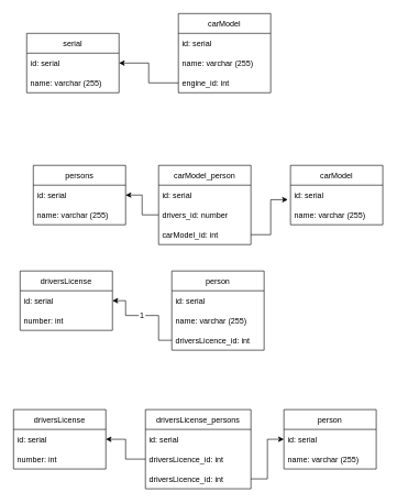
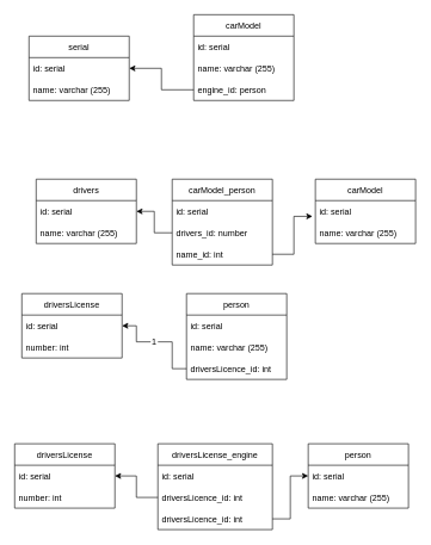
  <mxCell id="0" />
  <mxCell id="1" parent="0" />
  <mxCell id="2" value="carModel" style="swimlane;fontStyle=0;childLayout=stackLayout;horizontal=1;startSize=30;horizontalStack=0;resizeParent=1;resizeParentMax=0;resizeLast=0;collapsible=1;marginBottom=0;" vertex="1" parent="1"><mxGeometry x="270" y="20" width="140" height="120" as="geometry"><mxRectangle x="340" y="180" width="90" height="30" as="alternateBounds" /></mxGeometry></mxCell>
  <mxCell id="3" value="id: serial" style="text;strokeColor=none;fillColor=none;align=left;verticalAlign=middle;spacingLeft=4;spacingRight=4;overflow=hidden;points=[[0,0.5],[1,0.5]];portConstraint=eastwest;rotatable=0;" vertex="1" parent="2"><mxGeometry y="30" width="140" height="30" as="geometry" /></mxCell>
  <mxCell id="4" value="name: varchar (255)" style="text;strokeColor=none;fillColor=none;align=left;verticalAlign=middle;spacingLeft=4;spacingRight=4;overflow=hidden;points=[[0,0.5],[1,0.5]];portConstraint=eastwest;rotatable=0;" vertex="1" parent="2"><mxGeometry y="60" width="140" height="30" as="geometry" /></mxCell>
- <mxCell id="5" value="engine_id: int" style="text;strokeColor=none;fillColor=none;align=left;verticalAlign=middle;spacingLeft=4;spacingRight=4;overflow=hidden;points=[[0,0.5],[1,0.5]];portConstraint=eastwest;rotatable=0;" vertex="1" parent="2"><mxGeometry y="90" width="140" height="30" as="geometry" /></mxCell>
+ <mxCell id="5" value="engine_id: person" style="text;strokeColor=none;fillColor=none;align=left;verticalAlign=middle;spacingLeft=4;spacingRight=4;overflow=hidden;points=[[0,0.5],[1,0.5]];portConstraint=eastwest;rotatable=0;" vertex="1" parent="2"><mxGeometry y="90" width="140" height="30" as="geometry" /></mxCell>
  <mxCell id="6" value="serial" style="swimlane;fontStyle=0;childLayout=stackLayout;horizontal=1;startSize=30;horizontalStack=0;resizeParent=1;resizeParentMax=0;resizeLast=0;collapsible=1;marginBottom=0;" vertex="1" parent="1"><mxGeometry x="40" y="50" width="140" height="90" as="geometry"><mxRectangle x="110" y="210" width="80" height="30" as="alternateBounds" /></mxGeometry></mxCell>
  <mxCell id="7" value="id: serial" style="text;strokeColor=none;fillColor=none;align=left;verticalAlign=middle;spacingLeft=4;spacingRight=4;overflow=hidden;points=[[0,0.5],[1,0.5]];portConstraint=eastwest;rotatable=0;" vertex="1" parent="6"><mxGeometry y="30" width="140" height="30" as="geometry" /></mxCell>
  <mxCell id="8" value="name: varchar (255)" style="text;strokeColor=none;fillColor=none;align=left;verticalAlign=middle;spacingLeft=4;spacingRight=4;overflow=hidden;points=[[0,0.5],[1,0.5]];portConstraint=eastwest;rotatable=0;" vertex="1" parent="6"><mxGeometry y="60" width="140" height="30" as="geometry" /></mxCell>
  <mxCell id="9" style="edgeStyle=orthogonalEdgeStyle;rounded=0;orthogonalLoop=1;jettySize=auto;html=1;entryX=1;entryY=0.5;entryDx=0;entryDy=0;" edge="1" parent="1" source="5" target="7"><mxGeometry relative="1" as="geometry" /></mxCell>
  <mxCell id="10" value="driversLicense" style="swimlane;fontStyle=0;childLayout=stackLayout;horizontal=1;startSize=30;horizontalStack=0;resizeParent=1;resizeParentMax=0;resizeLast=0;collapsible=1;marginBottom=0;" vertex="1" parent="1"><mxGeometry x="30" y="410" width="140" height="90" as="geometry" /></mxCell>
  <mxCell id="11" value="id: serial" style="text;strokeColor=none;fillColor=none;align=left;verticalAlign=middle;spacingLeft=4;spacingRight=4;overflow=hidden;points=[[0,0.5],[1,0.5]];portConstraint=eastwest;rotatable=0;" vertex="1" parent="10"><mxGeometry y="30" width="140" height="30" as="geometry" /></mxCell>
  <mxCell id="12" value="number: int" style="text;strokeColor=none;fillColor=none;align=left;verticalAlign=middle;spacingLeft=4;spacingRight=4;overflow=hidden;points=[[0,0.5],[1,0.5]];portConstraint=eastwest;rotatable=0;" vertex="1" parent="10"><mxGeometry y="60" width="140" height="30" as="geometry" /></mxCell>
  <mxCell id="13" value="person" style="swimlane;fontStyle=0;childLayout=stackLayout;horizontal=1;startSize=30;horizontalStack=0;resizeParent=1;resizeParentMax=0;resizeLast=0;collapsible=1;marginBottom=0;" vertex="1" parent="1"><mxGeometry x="260" y="410" width="140" height="120" as="geometry" /></mxCell>
  <mxCell id="14" value="id: serial" style="text;strokeColor=none;fillColor=none;align=left;verticalAlign=middle;spacingLeft=4;spacingRight=4;overflow=hidden;points=[[0,0.5],[1,0.5]];portConstraint=eastwest;rotatable=0;" vertex="1" parent="13"><mxGeometry y="30" width="140" height="30" as="geometry" /></mxCell>
  <mxCell id="15" value="name: varchar (255)" style="text;strokeColor=none;fillColor=none;align=left;verticalAlign=middle;spacingLeft=4;spacingRight=4;overflow=hidden;points=[[0,0.5],[1,0.5]];portConstraint=eastwest;rotatable=0;" vertex="1" parent="13"><mxGeometry y="60" width="140" height="30" as="geometry" /></mxCell>
  <mxCell id="16" value="driversLicence_id: int" style="text;strokeColor=none;fillColor=none;align=left;verticalAlign=middle;spacingLeft=4;spacingRight=4;overflow=hidden;points=[[0,0.5],[1,0.5]];portConstraint=eastwest;rotatable=0;" vertex="1" parent="13"><mxGeometry y="90" width="140" height="30" as="geometry" /></mxCell>
  <mxCell id="17" value="person" style="swimlane;fontStyle=0;childLayout=stackLayout;horizontal=1;startSize=30;horizontalStack=0;resizeParent=1;resizeParentMax=0;resizeLast=0;collapsible=1;marginBottom=0;" vertex="1" parent="1"><mxGeometry x="430" y="620" width="140" height="90" as="geometry" /></mxCell>
  <mxCell id="18" value="id: serial" style="text;strokeColor=none;fillColor=none;align=left;verticalAlign=middle;spacingLeft=4;spacingRight=4;overflow=hidden;points=[[0,0.5],[1,0.5]];portConstraint=eastwest;rotatable=0;" vertex="1" parent="17"><mxGeometry y="30" width="140" height="30" as="geometry" /></mxCell>
  <mxCell id="19" value="name: varchar (255)" style="text;strokeColor=none;fillColor=none;align=left;verticalAlign=middle;spacingLeft=4;spacingRight=4;overflow=hidden;points=[[0,0.5],[1,0.5]];portConstraint=eastwest;rotatable=0;" vertex="1" parent="17"><mxGeometry y="60" width="140" height="30" as="geometry" /></mxCell>
  <mxCell id="20" value="driversLicense" style="swimlane;fontStyle=0;childLayout=stackLayout;horizontal=1;startSize=30;horizontalStack=0;resizeParent=1;resizeParentMax=0;resizeLast=0;collapsible=1;marginBottom=0;" vertex="1" parent="1"><mxGeometry x="20" y="620" width="140" height="90" as="geometry" /></mxCell>
  <mxCell id="21" value="id: serial" style="text;strokeColor=none;fillColor=none;align=left;verticalAlign=middle;spacingLeft=4;spacingRight=4;overflow=hidden;points=[[0,0.5],[1,0.5]];portConstraint=eastwest;rotatable=0;" vertex="1" parent="20"><mxGeometry y="30" width="140" height="30" as="geometry" /></mxCell>
  <mxCell id="22" value="number: int" style="text;strokeColor=none;fillColor=none;align=left;verticalAlign=middle;spacingLeft=4;spacingRight=4;overflow=hidden;points=[[0,0.5],[1,0.5]];portConstraint=eastwest;rotatable=0;" vertex="1" parent="20"><mxGeometry y="60" width="140" height="30" as="geometry" /></mxCell>
- <mxCell id="23" value="driversLicense_persons" style="swimlane;fontStyle=0;childLayout=stackLayout;horizontal=1;startSize=30;horizontalStack=0;resizeParent=1;resizeParentMax=0;resizeLast=0;collapsible=1;marginBottom=0;" vertex="1" parent="1"><mxGeometry x="220" y="620" width="160" height="120" as="geometry" /></mxCell>
+ <mxCell id="23" value="driversLicense_engine" style="swimlane;fontStyle=0;childLayout=stackLayout;horizontal=1;startSize=30;horizontalStack=0;resizeParent=1;resizeParentMax=0;resizeLast=0;collapsible=1;marginBottom=0;" vertex="1" parent="1"><mxGeometry x="220" y="620" width="160" height="120" as="geometry" /></mxCell>
  <mxCell id="24" value="id: serial" style="text;strokeColor=none;fillColor=none;align=left;verticalAlign=middle;spacingLeft=4;spacingRight=4;overflow=hidden;points=[[0,0.5],[1,0.5]];portConstraint=eastwest;rotatable=0;" vertex="1" parent="23"><mxGeometry y="30" width="160" height="30" as="geometry" /></mxCell>
  <mxCell id="25" value="driversLicence_id: int" style="text;strokeColor=none;fillColor=none;align=left;verticalAlign=middle;spacingLeft=4;spacingRight=4;overflow=hidden;points=[[0,0.5],[1,0.5]];portConstraint=eastwest;rotatable=0;" vertex="1" parent="23"><mxGeometry y="60" width="160" height="30" as="geometry" /></mxCell>
  <mxCell id="26" value="driversLicence_id: int" style="text;strokeColor=none;fillColor=none;align=left;verticalAlign=middle;spacingLeft=4;spacingRight=4;overflow=hidden;points=[[0,0.5],[1,0.5]];portConstraint=eastwest;rotatable=0;" vertex="1" parent="23"><mxGeometry y="90" width="160" height="30" as="geometry" /></mxCell>
  <mxCell id="27" style="edgeStyle=orthogonalEdgeStyle;rounded=0;orthogonalLoop=1;jettySize=auto;html=1;exitX=0;exitY=0.5;exitDx=0;exitDy=0;entryX=1;entryY=0.5;entryDx=0;entryDy=0;startArrow=none;" edge="1" parent="1" source="28" target="11"><mxGeometry relative="1" as="geometry" /></mxCell>
  <mxCell id="28" value="1" style="text;html=1;strokeColor=none;fillColor=none;align=center;verticalAlign=middle;whiteSpace=wrap;rounded=0;" vertex="1" parent="1"><mxGeometry x="210" y="470" width="10" height="15" as="geometry" /></mxCell>
  <mxCell id="29" value="" style="edgeStyle=orthogonalEdgeStyle;rounded=0;orthogonalLoop=1;jettySize=auto;html=1;exitX=0;exitY=0.5;exitDx=0;exitDy=0;entryX=1;entryY=0.5;entryDx=0;entryDy=0;endArrow=none;" edge="1" parent="1" source="16" target="28"><mxGeometry relative="1" as="geometry"><mxPoint x="260" y="515" as="sourcePoint" /><mxPoint x="170" y="455" as="targetPoint" /></mxGeometry></mxCell>
  <mxCell id="30" style="edgeStyle=orthogonalEdgeStyle;rounded=0;orthogonalLoop=1;jettySize=auto;html=1;exitX=1;exitY=0.5;exitDx=0;exitDy=0;entryX=0;entryY=0.5;entryDx=0;entryDy=0;" edge="1" parent="1" source="26" target="18"><mxGeometry relative="1" as="geometry" /></mxCell>
  <mxCell id="31" style="edgeStyle=orthogonalEdgeStyle;rounded=0;orthogonalLoop=1;jettySize=auto;html=1;exitX=0;exitY=0.5;exitDx=0;exitDy=0;entryX=1;entryY=0.5;entryDx=0;entryDy=0;" edge="1" parent="1" source="25" target="21"><mxGeometry relative="1" as="geometry" /></mxCell>
  <mxCell id="32" value="carModel" style="swimlane;fontStyle=0;childLayout=stackLayout;horizontal=1;startSize=30;horizontalStack=0;resizeParent=1;resizeParentMax=0;resizeLast=0;collapsible=1;marginBottom=0;" vertex="1" parent="1"><mxGeometry x="440" y="250" width="140" height="90" as="geometry"><mxRectangle x="340" y="180" width="90" height="30" as="alternateBounds" /></mxGeometry></mxCell>
  <mxCell id="33" value="id: serial" style="text;strokeColor=none;fillColor=none;align=left;verticalAlign=middle;spacingLeft=4;spacingRight=4;overflow=hidden;points=[[0,0.5],[1,0.5]];portConstraint=eastwest;rotatable=0;" vertex="1" parent="32"><mxGeometry y="30" width="140" height="30" as="geometry" /></mxCell>
  <mxCell id="34" value="name: varchar (255)" style="text;strokeColor=none;fillColor=none;align=left;verticalAlign=middle;spacingLeft=4;spacingRight=4;overflow=hidden;points=[[0,0.5],[1,0.5]];portConstraint=eastwest;rotatable=0;" vertex="1" parent="32"><mxGeometry y="60" width="140" height="30" as="geometry" /></mxCell>
- <mxCell id="35" value="persons" style="swimlane;fontStyle=0;childLayout=stackLayout;horizontal=1;startSize=30;horizontalStack=0;resizeParent=1;resizeParentMax=0;resizeLast=0;collapsible=1;marginBottom=0;" vertex="1" parent="1"><mxGeometry x="50" y="250" width="140" height="90" as="geometry"><mxRectangle x="110" y="210" width="80" height="30" as="alternateBounds" /></mxGeometry></mxCell>
+ <mxCell id="35" value="drivers" style="swimlane;fontStyle=0;childLayout=stackLayout;horizontal=1;startSize=30;horizontalStack=0;resizeParent=1;resizeParentMax=0;resizeLast=0;collapsible=1;marginBottom=0;" vertex="1" parent="1"><mxGeometry x="50" y="250" width="140" height="90" as="geometry"><mxRectangle x="110" y="210" width="80" height="30" as="alternateBounds" /></mxGeometry></mxCell>
  <mxCell id="36" value="id: serial" style="text;strokeColor=none;fillColor=none;align=left;verticalAlign=middle;spacingLeft=4;spacingRight=4;overflow=hidden;points=[[0,0.5],[1,0.5]];portConstraint=eastwest;rotatable=0;" vertex="1" parent="35"><mxGeometry y="30" width="140" height="30" as="geometry" /></mxCell>
  <mxCell id="37" value="name: varchar (255)" style="text;strokeColor=none;fillColor=none;align=left;verticalAlign=middle;spacingLeft=4;spacingRight=4;overflow=hidden;points=[[0,0.5],[1,0.5]];portConstraint=eastwest;rotatable=0;" vertex="1" parent="35"><mxGeometry y="60" width="140" height="30" as="geometry" /></mxCell>
  <mxCell id="38" value="carModel_person" style="swimlane;fontStyle=0;childLayout=stackLayout;horizontal=1;startSize=30;horizontalStack=0;resizeParent=1;resizeParentMax=0;resizeLast=0;collapsible=1;marginBottom=0;" vertex="1" parent="1"><mxGeometry x="240" y="250" width="140" height="120" as="geometry"><mxRectangle x="340" y="180" width="90" height="30" as="alternateBounds" /></mxGeometry></mxCell>
  <mxCell id="39" value="id: serial" style="text;strokeColor=none;fillColor=none;align=left;verticalAlign=middle;spacingLeft=4;spacingRight=4;overflow=hidden;points=[[0,0.5],[1,0.5]];portConstraint=eastwest;rotatable=0;" vertex="1" parent="38"><mxGeometry y="30" width="140" height="30" as="geometry" /></mxCell>
  <mxCell id="40" value="drivers_id: number" style="text;strokeColor=none;fillColor=none;align=left;verticalAlign=middle;spacingLeft=4;spacingRight=4;overflow=hidden;points=[[0,0.5],[1,0.5]];portConstraint=eastwest;rotatable=0;" vertex="1" parent="38"><mxGeometry y="60" width="140" height="30" as="geometry" /></mxCell>
- <mxCell id="41" value="carModel_id: int" style="text;strokeColor=none;fillColor=none;align=left;verticalAlign=middle;spacingLeft=4;spacingRight=4;overflow=hidden;points=[[0,0.5],[1,0.5]];portConstraint=eastwest;rotatable=0;" vertex="1" parent="38"><mxGeometry y="90" width="140" height="30" as="geometry" /></mxCell>
+ <mxCell id="41" value="name_id: int" style="text;strokeColor=none;fillColor=none;align=left;verticalAlign=middle;spacingLeft=4;spacingRight=4;overflow=hidden;points=[[0,0.5],[1,0.5]];portConstraint=eastwest;rotatable=0;" vertex="1" parent="38"><mxGeometry y="90" width="140" height="30" as="geometry" /></mxCell>
  <mxCell id="42" style="edgeStyle=orthogonalEdgeStyle;rounded=0;orthogonalLoop=1;jettySize=auto;html=1;exitX=1;exitY=0.5;exitDx=0;exitDy=0;entryX=-0.029;entryY=0.733;entryDx=0;entryDy=0;entryPerimeter=0;" edge="1" parent="1" source="41" target="33"><mxGeometry relative="1" as="geometry" /></mxCell>
  <mxCell id="43" style="edgeStyle=orthogonalEdgeStyle;rounded=0;orthogonalLoop=1;jettySize=auto;html=1;exitX=0;exitY=0.5;exitDx=0;exitDy=0;entryX=1;entryY=0.5;entryDx=0;entryDy=0;" edge="1" parent="1" source="40" target="36"><mxGeometry relative="1" as="geometry" /></mxCell>
